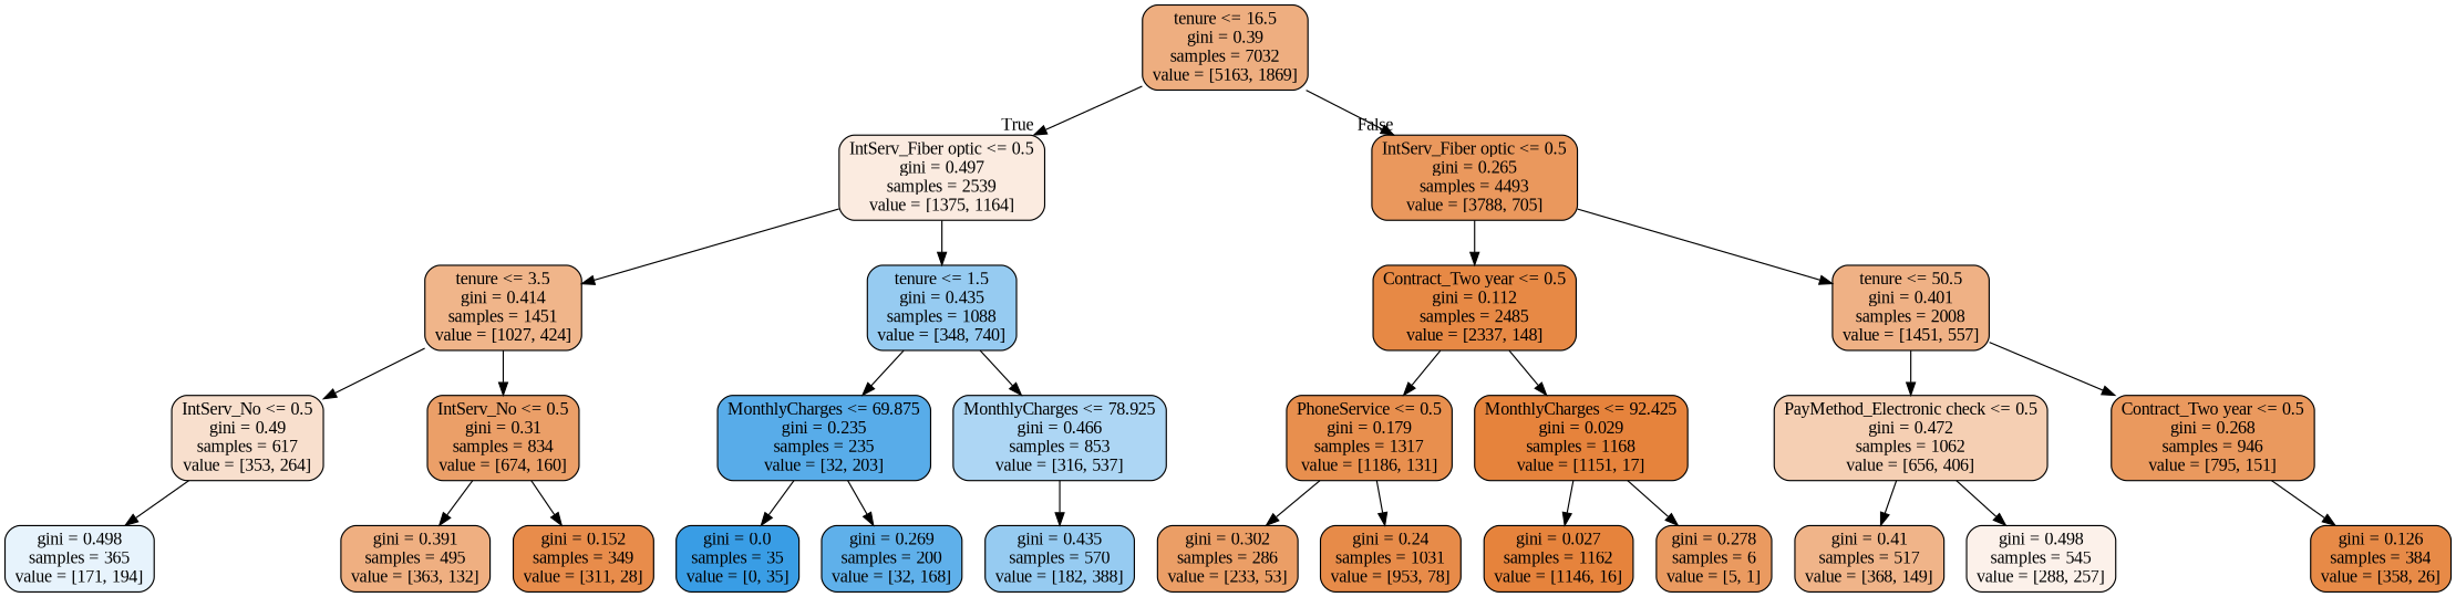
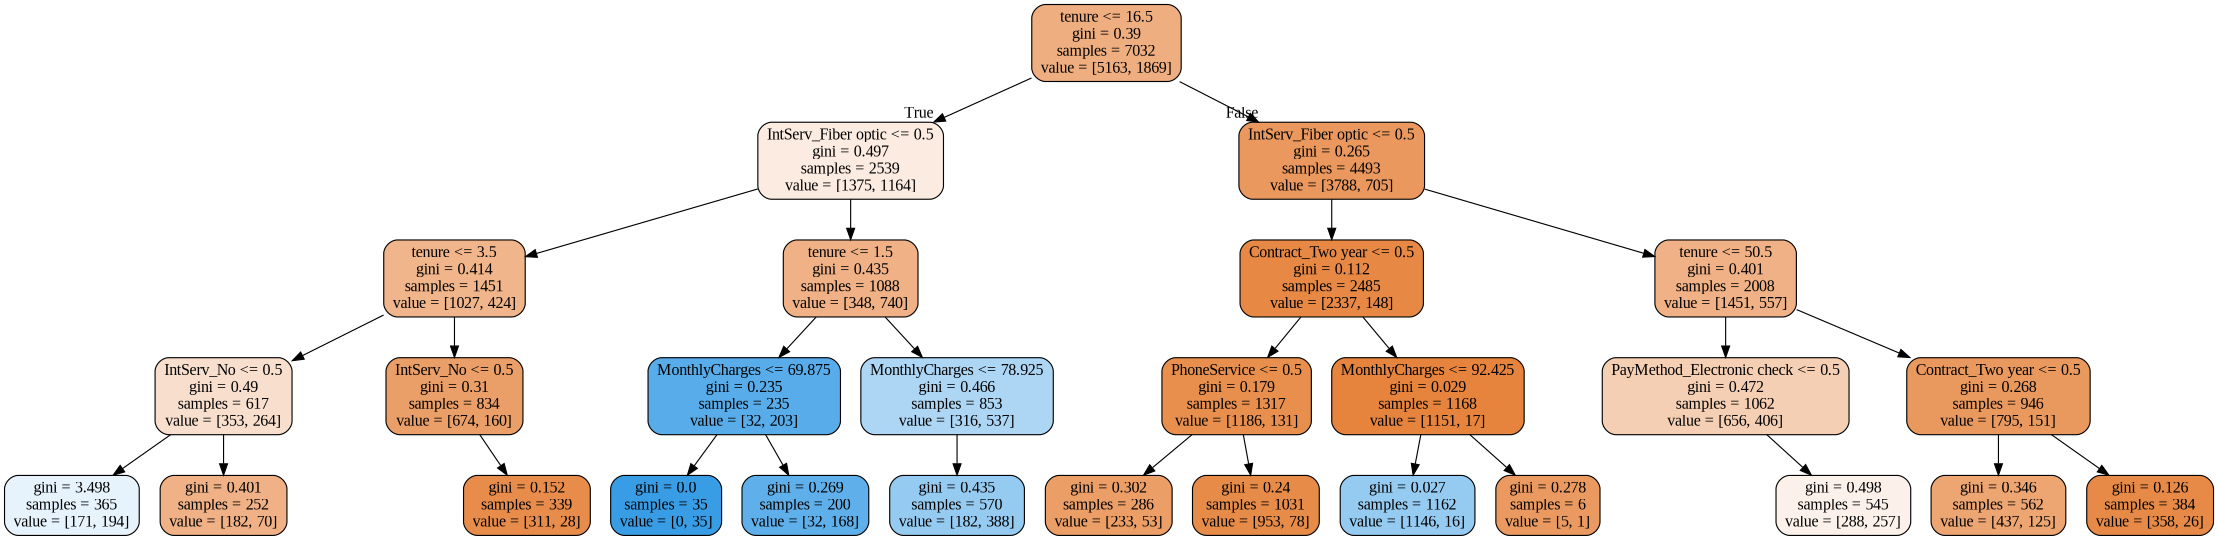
  digraph {
    fontname="Liberation Serif"
    node [color=black fillcolor="#399de587" fontname="Liberation Serif" shape=box style="filled, rounded"]
    edge [fontname="Liberation Serif"]
    n1 [fillcolor="#e58139a3" label="tenure <= 16.5\ngini = 0.39\nsamples = 7032\nvalue = [5163, 1869]"]
    n2 [fillcolor="#e5813927" label="IntServ_Fiber optic <= 0.5\ngini = 0.497\nsamples = 2539\nvalue = [1375, 1164]"]
    n3 [fillcolor="#e58139d0" label="IntServ_Fiber optic <= 0.5\ngini = 0.265\nsamples = 4493\nvalue = [3788, 705]"]
    n4 [fillcolor="#e5813996" label="tenure <= 3.5\ngini = 0.414\nsamples = 1451\nvalue = [1027, 424]"]
-   n5 [label="tenure <= 1.5\ngini = 0.435\nsamples = 1088\nvalue = [348, 740]"]
+   n5 [fillcolor="#e581399d" label="tenure <= 1.5\ngini = 0.435\nsamples = 1088\nvalue = [348, 740]"]
    n6 [fillcolor="#e58139ef" label="Contract_Two year <= 0.5\ngini = 0.112\nsamples = 2485\nvalue = [2337, 148]"]
    n7 [fillcolor="#e581399d" label="tenure <= 50.5\ngini = 0.401\nsamples = 2008\nvalue = [1451, 557]"]
    n8 [fillcolor="#e5813940" label="IntServ_No <= 0.5\ngini = 0.49\nsamples = 617\nvalue = [353, 264]"]
    n9 [fillcolor="#e58139c2" label="IntServ_No <= 0.5\ngini = 0.31\nsamples = 834\nvalue = [674, 160]"]
    n10 [fillcolor="#399de5d7" label="MonthlyCharges <= 69.875\ngini = 0.235\nsamples = 235\nvalue = [32, 203]"]
    n11 [fillcolor="#399de569" label="MonthlyCharges <= 78.925\ngini = 0.466\nsamples = 853\nvalue = [316, 537]"]
-   n12 [fillcolor="#399de51e" label="gini = 0.498\nsamples = 365\nvalue = [171, 194]"]
-   n14 [fillcolor="#e58139a2" label="gini = 0.391\nsamples = 495\nvalue = [363, 132]"]
-   n15 [fillcolor="#e58139e8" label="gini = 0.152\nsamples = 349\nvalue = [311, 28]"]
+   n12 [fillcolor="#399de51e" label="gini = 3.498\nsamples = 365\nvalue = [171, 194]"]
+   n13 [fillcolor="#e581399d" label="gini = 0.401\nsamples = 252\nvalue = [182, 70]"]
+   n15 [fillcolor="#e58139e8" label="gini = 0.152\nsamples = 339\nvalue = [311, 28]"]
    n16 [fillcolor="#399de5ff" label="gini = 0.0\nsamples = 35\nvalue = [0, 35]"]
    n17 [fillcolor="#399de5ce" label="gini = 0.269\nsamples = 200\nvalue = [32, 168]"]
    n18 [label="gini = 0.435\nsamples = 570\nvalue = [182, 388]"]
    n19 [fillcolor="#e58139e3" label="PhoneService <= 0.5\ngini = 0.179\nsamples = 1317\nvalue = [1186, 131]"]
    n20 [fillcolor="#e58139fb" label="MonthlyCharges <= 92.425\ngini = 0.029\nsamples = 1168\nvalue = [1151, 17]"]
    n21 [fillcolor="#e5813961" label="PayMethod_Electronic check <= 0.5\ngini = 0.472\nsamples = 1062\nvalue = [656, 406]"]
    n22 [fillcolor="#e58139cf" label="Contract_Two year <= 0.5\ngini = 0.268\nsamples = 946\nvalue = [795, 151]"]
    n23 [fillcolor="#e58139c5" label="gini = 0.302\nsamples = 286\nvalue = [233, 53]"]
    n24 [fillcolor="#e58139ea" label="gini = 0.24\nsamples = 1031\nvalue = [953, 78]"]
-   n25 [fillcolor="#e58139fb" label="gini = 0.027\nsamples = 1162\nvalue = [1146, 16]"]
+   n25 [label="gini = 0.027\nsamples = 1162\nvalue = [1146, 16]"]
    n26 [fillcolor="#e58139cc" label="gini = 0.278\nsamples = 6\nvalue = [5, 1]"]
-   n27 [fillcolor="#e5813998" label="gini = 0.41\nsamples = 517\nvalue = [368, 149]"]
    n28 [fillcolor="#e581391b" label="gini = 0.498\nsamples = 545\nvalue = [288, 257]"]
+   n29 [fillcolor="#e58139b6" label="gini = 0.346\nsamples = 562\nvalue = [437, 125]"]
    n30 [fillcolor="#e58139ec" label="gini = 0.126\nsamples = 384\nvalue = [358, 26]"]
    n1 -> n2 [headlabel=True labelangle=45 labeldistance=2.5]
    n1 -> n3 [headlabel=False labelangle=-45 labeldistance=2.5]
    n2 -> n4
    n2 -> n5
    n3 -> n6
    n3 -> n7
    n4 -> n8
    n4 -> n9
    n5 -> n10
    n5 -> n11
    n6 -> n19
    n6 -> n20
    n7 -> n21
    n7 -> n22
    n8 -> n12
-   n9 -> n14
+   n8 -> n13
    n9 -> n15
    n10 -> n16
    n10 -> n17
    n11 -> n18
    n19 -> n23
    n19 -> n24
    n20 -> n25
    n20 -> n26
-   n21 -> n27
    n21 -> n28
+   n22 -> n29
    n22 -> n30
  }
